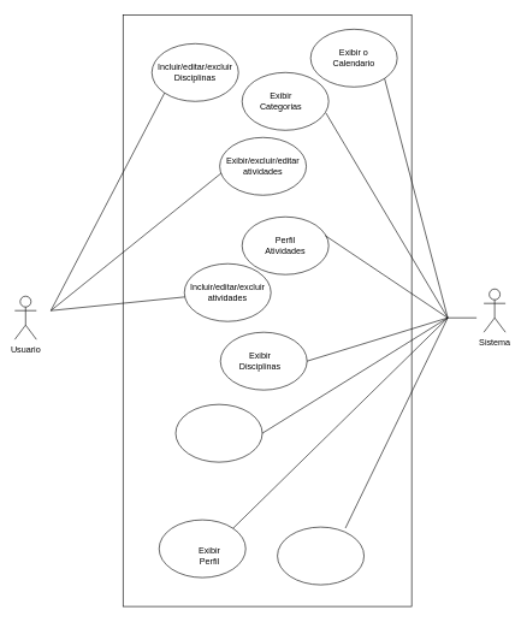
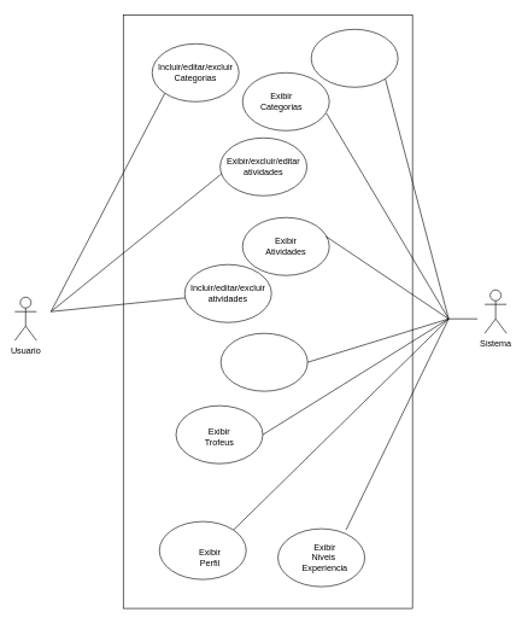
  <mxCell id="0" />
  <mxCell id="1" parent="0" />
  <mxCell id="2" value="" style="rounded=0;whiteSpace=wrap;html=1;" parent="1" vertex="1"><mxGeometry x="170" y="20" width="400" height="820" as="geometry" /></mxCell>
  <mxCell id="3" value="Usuario&lt;br&gt;" style="shape=umlActor;verticalLabelPosition=bottom;verticalAlign=top;html=1;outlineConnect=0;" parent="1" vertex="1"><mxGeometry x="20" y="410" width="30" height="60" as="geometry" /></mxCell>
  <mxCell id="4" value="" style="ellipse;whiteSpace=wrap;html=1;fontStyle=1" parent="1" vertex="1"><mxGeometry x="304" y="190" width="120" height="80" as="geometry" /></mxCell>
  <mxCell id="5" value="&lt;div&gt;&lt;span style=&quot;font-weight: normal&quot;&gt;Exibir/excluir/editar&lt;/span&gt;&lt;/div&gt;&lt;div&gt;&lt;span style=&quot;font-weight: normal&quot;&gt; atividades&lt;/span&gt;&lt;/div&gt;" style="text;html=1;strokeColor=none;fillColor=none;align=center;verticalAlign=middle;whiteSpace=wrap;rounded=0;fontStyle=1" parent="1" vertex="1"><mxGeometry x="344" y="220" width="40" height="20" as="geometry" /></mxCell>
  <mxCell id="6" value="" style="ellipse;whiteSpace=wrap;html=1;" parent="1" vertex="1"><mxGeometry x="210" y="60" width="120" height="80" as="geometry" /></mxCell>
- <mxCell id="7" value="&lt;div&gt;Incluir/editar/excluir Disciplinas&lt;/div&gt;" style="text;html=1;strokeColor=none;fillColor=none;align=center;verticalAlign=middle;whiteSpace=wrap;rounded=0;" parent="1" vertex="1"><mxGeometry x="250" y="90" width="40" height="20" as="geometry" /></mxCell>
+ <mxCell id="7" value="&lt;div&gt;Incluir/editar/excluir Categorias&lt;/div&gt;" style="text;html=1;strokeColor=none;fillColor=none;align=center;verticalAlign=middle;whiteSpace=wrap;rounded=0;" parent="1" vertex="1"><mxGeometry x="250" y="90" width="40" height="20" as="geometry" /></mxCell>
  <mxCell id="8" value="" style="ellipse;whiteSpace=wrap;html=1;" parent="1" vertex="1"><mxGeometry x="335" y="300" width="120" height="80" as="geometry" /></mxCell>
- <mxCell id="9" value="Perfil Atividades" style="text;html=1;strokeColor=none;fillColor=none;align=center;verticalAlign=middle;whiteSpace=wrap;rounded=0;" parent="1" vertex="1"><mxGeometry x="370" y="330" width="50" height="20" as="geometry" /></mxCell>
+ <mxCell id="9" value="Exibir Atividades" style="text;html=1;strokeColor=none;fillColor=none;align=center;verticalAlign=middle;whiteSpace=wrap;rounded=0;" parent="1" vertex="1"><mxGeometry x="370" y="330" width="50" height="20" as="geometry" /></mxCell>
  <mxCell id="10" value="" style="ellipse;whiteSpace=wrap;html=1;" parent="1" vertex="1"><mxGeometry x="305" y="460" width="120" height="80" as="geometry" /></mxCell>
- <mxCell id="11" value="Exibir Disciplinas" style="text;html=1;strokeColor=none;fillColor=none;align=center;verticalAlign=middle;whiteSpace=wrap;rounded=0;" parent="1" vertex="1"><mxGeometry x="335" y="490" width="50" height="20" as="geometry" /></mxCell>
  <mxCell id="12" value="" style="ellipse;whiteSpace=wrap;html=1;" parent="1" vertex="1"><mxGeometry x="384" y="730" width="120" height="80" as="geometry" /></mxCell>
+ <mxCell id="13" value="&lt;div&gt;Exibir Niveis&amp;nbsp; Experiencia&lt;/div&gt;" style="text;html=1;strokeColor=none;fillColor=none;align=center;verticalAlign=middle;whiteSpace=wrap;rounded=0;" parent="1" vertex="1"><mxGeometry x="424" y="760" width="50" height="20" as="geometry" /></mxCell>
  <mxCell id="14" value="" style="ellipse;whiteSpace=wrap;html=1;" parent="1" vertex="1"><mxGeometry x="243" y="560" width="120" height="80" as="geometry" /></mxCell>
+ <mxCell id="15" value="Exibir Trofeus" style="text;html=1;strokeColor=none;fillColor=none;align=center;verticalAlign=middle;whiteSpace=wrap;rounded=0;" parent="1" vertex="1"><mxGeometry x="278" y="594" width="50" height="20" as="geometry" /></mxCell>
  <mxCell id="16" value="" style="ellipse;whiteSpace=wrap;html=1;" parent="1" vertex="1"><mxGeometry x="220" y="720" width="120" height="80" as="geometry" /></mxCell>
  <mxCell id="17" value="Exibir Perfil" style="text;html=1;strokeColor=none;fillColor=none;align=center;verticalAlign=middle;whiteSpace=wrap;rounded=0;" parent="1" vertex="1"><mxGeometry x="265" y="760" width="50" height="20" as="geometry" /></mxCell>
  <mxCell id="18" value="" style="ellipse;whiteSpace=wrap;html=1;" parent="1" vertex="1"><mxGeometry x="335" y="100" width="120" height="80" as="geometry" /></mxCell>
  <mxCell id="19" value="Exibir Categorias" style="text;html=1;strokeColor=none;fillColor=none;align=center;verticalAlign=middle;whiteSpace=wrap;rounded=0;" parent="1" vertex="1"><mxGeometry x="364" y="130" width="50" height="20" as="geometry" /></mxCell>
  <mxCell id="20" value="" style="ellipse;whiteSpace=wrap;html=1;" parent="1" vertex="1"><mxGeometry x="255" y="365" width="120" height="80" as="geometry" /></mxCell>
  <mxCell id="21" value="Incluir/editar/excluir atividades" style="text;html=1;strokeColor=none;fillColor=none;align=center;verticalAlign=middle;whiteSpace=wrap;rounded=0;" parent="1" vertex="1"><mxGeometry x="290" y="400" width="50" height="10" as="geometry" /></mxCell>
  <mxCell id="22" value="" style="endArrow=none;html=1;entryX=0;entryY=1;entryDx=0;entryDy=0;" parent="1" target="6" edge="1"><mxGeometry width="50" height="50" relative="1" as="geometry"><mxPoint x="70" y="430" as="sourcePoint" /><mxPoint x="150" y="110" as="targetPoint" /></mxGeometry></mxCell>
  <mxCell id="23" value="" style="endArrow=none;html=1;entryX=0.019;entryY=0.617;entryDx=0;entryDy=0;entryPerimeter=0;" parent="1" target="4" edge="1"><mxGeometry width="50" height="50" relative="1" as="geometry"><mxPoint x="70" y="430" as="sourcePoint" /><mxPoint x="300" y="160" as="targetPoint" /></mxGeometry></mxCell>
  <mxCell id="24" value="" style="endArrow=none;html=1;" parent="1" source="20" edge="1"><mxGeometry width="50" height="50" relative="1" as="geometry"><mxPoint x="190" y="400" as="sourcePoint" /><mxPoint x="70" y="430" as="targetPoint" /></mxGeometry></mxCell>
  <mxCell id="25" value="" style="endArrow=none;html=1;entryX=1;entryY=0.5;entryDx=0;entryDy=0;" parent="1" target="10" edge="1"><mxGeometry width="50" height="50" relative="1" as="geometry"><mxPoint x="620" y="440" as="sourcePoint" /><mxPoint x="270" y="380" as="targetPoint" /></mxGeometry></mxCell>
  <mxCell id="26" value="" style="endArrow=none;html=1;entryX=1;entryY=0.5;entryDx=0;entryDy=0;" parent="1" target="14" edge="1"><mxGeometry width="50" height="50" relative="1" as="geometry"><mxPoint x="620" y="440" as="sourcePoint" /><mxPoint x="280" y="390" as="targetPoint" /></mxGeometry></mxCell>
  <mxCell id="27" value="" style="endArrow=none;html=1;exitX=1;exitY=0;exitDx=0;exitDy=0;" parent="1" source="16" edge="1"><mxGeometry width="50" height="50" relative="1" as="geometry"><mxPoint x="240" y="450" as="sourcePoint" /><mxPoint x="620" y="440" as="targetPoint" /></mxGeometry></mxCell>
  <mxCell id="28" value="" style="endArrow=none;html=1;entryX=0.785;entryY=0.018;entryDx=0;entryDy=0;entryPerimeter=0;" parent="1" target="12" edge="1"><mxGeometry width="50" height="50" relative="1" as="geometry"><mxPoint x="620" y="440" as="sourcePoint" /><mxPoint x="300" y="410" as="targetPoint" /></mxGeometry></mxCell>
  <mxCell id="29" value="" style="ellipse;whiteSpace=wrap;html=1;" parent="1" vertex="1"><mxGeometry x="430" y="40" width="120" height="80" as="geometry" /></mxCell>
- <mxCell id="30" value="Exibir o Calendario" style="text;html=1;strokeColor=none;fillColor=none;align=center;verticalAlign=middle;whiteSpace=wrap;rounded=0;" parent="1" vertex="1"><mxGeometry x="465" y="70" width="50" height="20" as="geometry" /></mxCell>
  <mxCell id="31" value="Sistema" style="shape=umlActor;verticalLabelPosition=bottom;verticalAlign=top;html=1;" parent="1" vertex="1"><mxGeometry x="670" y="400" width="30" height="60" as="geometry" /></mxCell>
  <mxCell id="32" value="" style="endArrow=none;html=1;entryX=0.961;entryY=0.326;entryDx=0;entryDy=0;entryPerimeter=0;" parent="1" target="8" edge="1"><mxGeometry width="50" height="50" relative="1" as="geometry"><mxPoint x="620" y="440" as="sourcePoint" /><mxPoint x="350" y="670" as="targetPoint" /></mxGeometry></mxCell>
  <mxCell id="33" value="" style="endArrow=none;html=1;entryX=1;entryY=1;entryDx=0;entryDy=0;" parent="1" target="29" edge="1"><mxGeometry width="50" height="50" relative="1" as="geometry"><mxPoint x="620" y="440" as="sourcePoint" /><mxPoint x="360" y="680" as="targetPoint" /></mxGeometry></mxCell>
  <mxCell id="34" value="" style="endArrow=none;html=1;entryX=0.968;entryY=0.701;entryDx=0;entryDy=0;entryPerimeter=0;" parent="1" target="18" edge="1"><mxGeometry width="50" height="50" relative="1" as="geometry"><mxPoint x="620" y="440" as="sourcePoint" /><mxPoint x="370" y="690" as="targetPoint" /></mxGeometry></mxCell>
  <mxCell id="35" value="" style="endArrow=none;html=1;" parent="1" edge="1"><mxGeometry width="50" height="50" relative="1" as="geometry"><mxPoint x="620" y="440" as="sourcePoint" /><mxPoint x="660" y="440" as="targetPoint" /></mxGeometry></mxCell>
